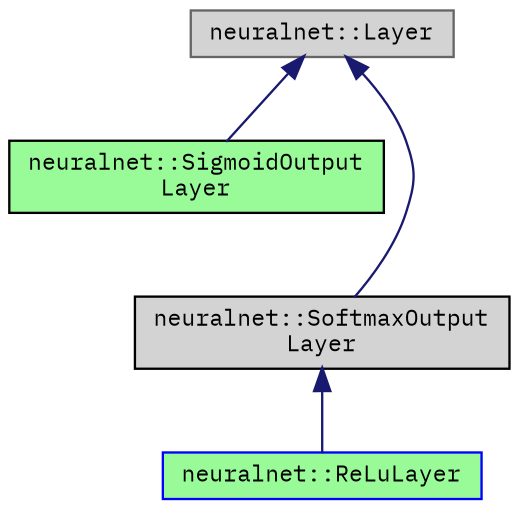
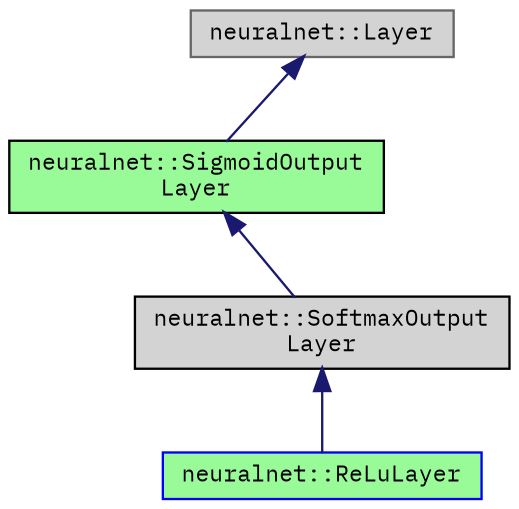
  digraph {
    fontname="IBM Plex Mono"
    node [color=black fillcolor=lightgrey fontname="IBM Plex Mono" fontsize=10 shape=record style=filled]
    edge [color=midnightblue dir=back fontname="IBM Plex Mono" fontsize=10 labelfontname=Helvetica labelfontsize=10 style=solid]
    n1 [color=gray40 fontcolor=black height=0.2 label="neuralnet::Layer" width=0.4]
    n2 [fillcolor=palegreen height=0.2 label="neuralnet::SigmoidOutput\lLayer" width=0.4]
    n3 [height=0.2 label="neuralnet::SoftmaxOutput\lLayer" width=0.4]
    n4 [color=blue fillcolor=palegreen height=0.2 label="neuralnet::ReLuLayer" width=0.4]
    n1 -> n2
-   n1 -> n3
+   n2 -> n3
    n3 -> n4
  }
